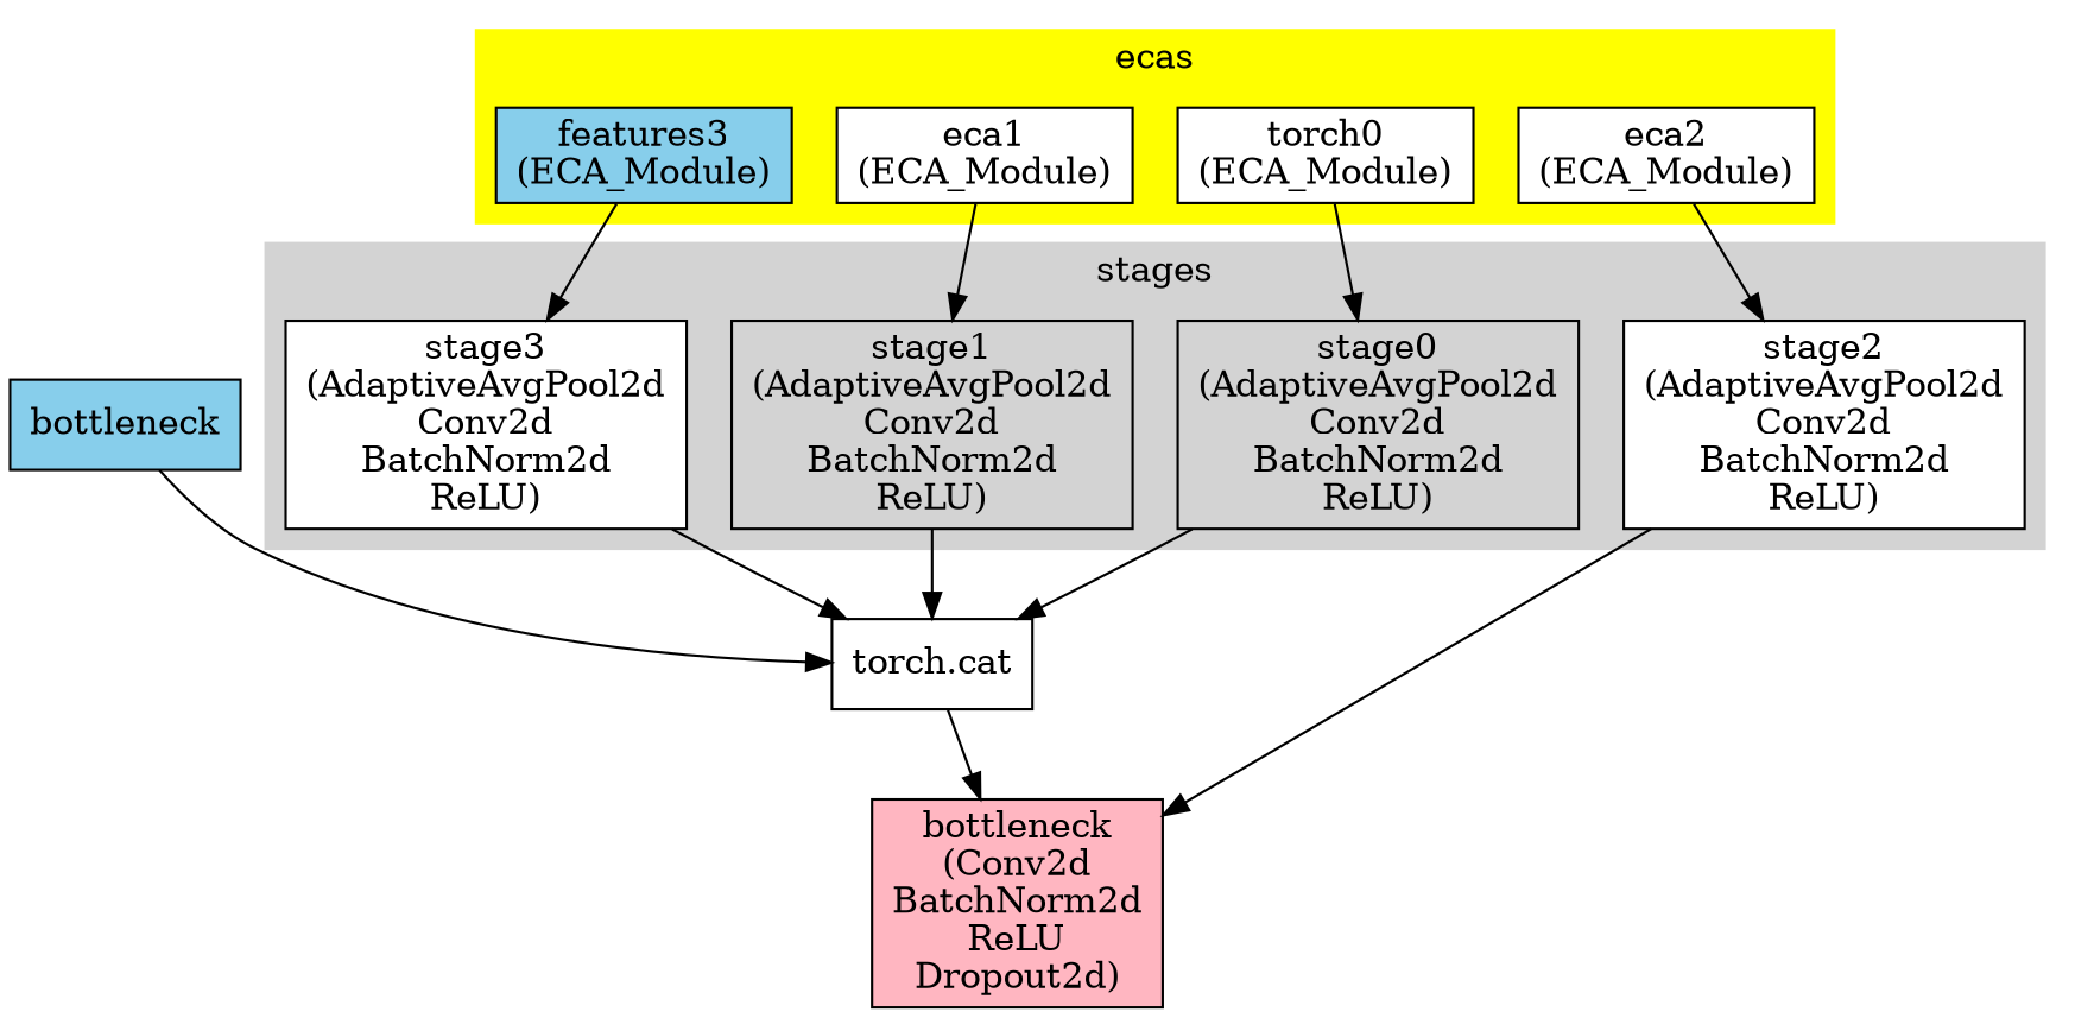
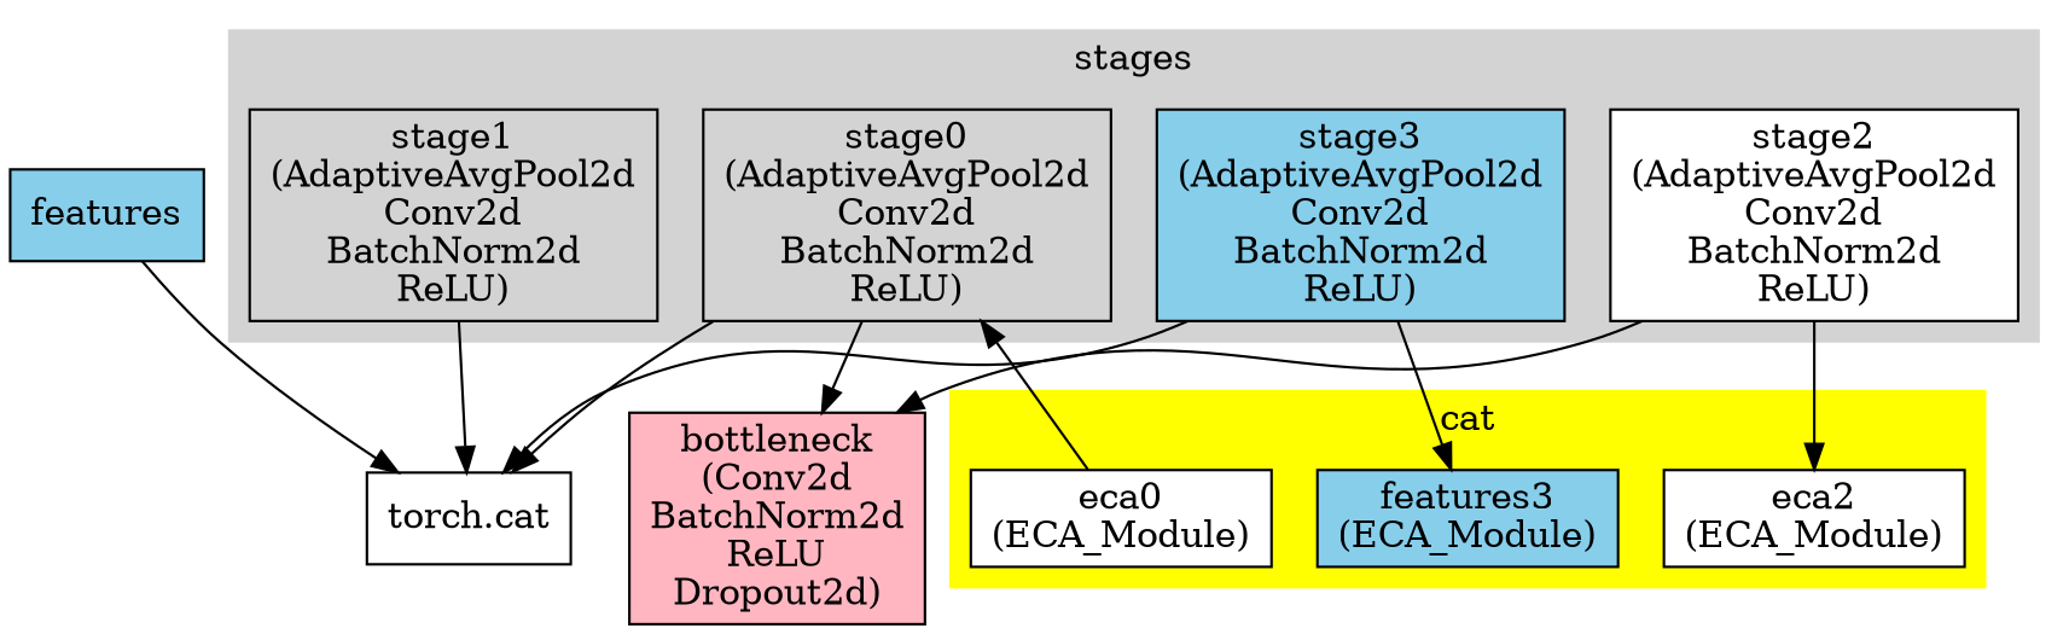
  digraph {
    fontname="DejaVu Serif"
    rankdir=TB
    node [fillcolor=white fontname="DejaVu Serif" shape=box style=filled]
    edge [fontname="DejaVu Serif"]
    n1 [fillcolor=lightgrey label="stage0\n(AdaptiveAvgPool2d\nConv2d\nBatchNorm2d\nReLU)"]
    n2 [fillcolor=lightgrey label="stage1\n(AdaptiveAvgPool2d\nConv2d\nBatchNorm2d\nReLU)"]
    n3 [label="stage2\n(AdaptiveAvgPool2d\nConv2d\nBatchNorm2d\nReLU)"]
-   n4 [label="stage3\n(AdaptiveAvgPool2d\nConv2d\nBatchNorm2d\nReLU)"]
-   n5 [label="torch0\n(ECA_Module)"]
-   n6 [label="eca1\n(ECA_Module)"]
+   n4 [fillcolor=skyblue label="stage3\n(AdaptiveAvgPool2d\nConv2d\nBatchNorm2d\nReLU)"]
+   n5 [label="eca0\n(ECA_Module)"]
    n7 [label="eca2\n(ECA_Module)"]
    n8 [fillcolor=skyblue label="features3\n(ECA_Module)"]
    n9 [label="torch.cat"]
    n10 [fillcolor=lightpink label="bottleneck\n(Conv2d\nBatchNorm2d\nReLU\nDropout2d)"]
-   n11 [fillcolor=skyblue label=bottleneck]
+   n11 [fillcolor=skyblue label=features]
    subgraph cluster_1 {
      color=lightgrey
      label=stages
      style=filled
      n1
      n2
      n3
      n4
    }
    subgraph cluster_2 {
      color=yellow
-     label=ecas
+     label=cat
      style=filled
      n5
-     n6
      n7
      n8
    }
    n1 -> n9
    n2 -> n9
    n3 -> n10
    n4 -> n9
    n5 -> n1
-   n6 -> n2
-   n7 -> n3
-   n8 -> n4
-   n9 -> n10
+   n3 -> n7
+   n4 -> n8
+   n1 -> n10
    n11 -> n9
  }
